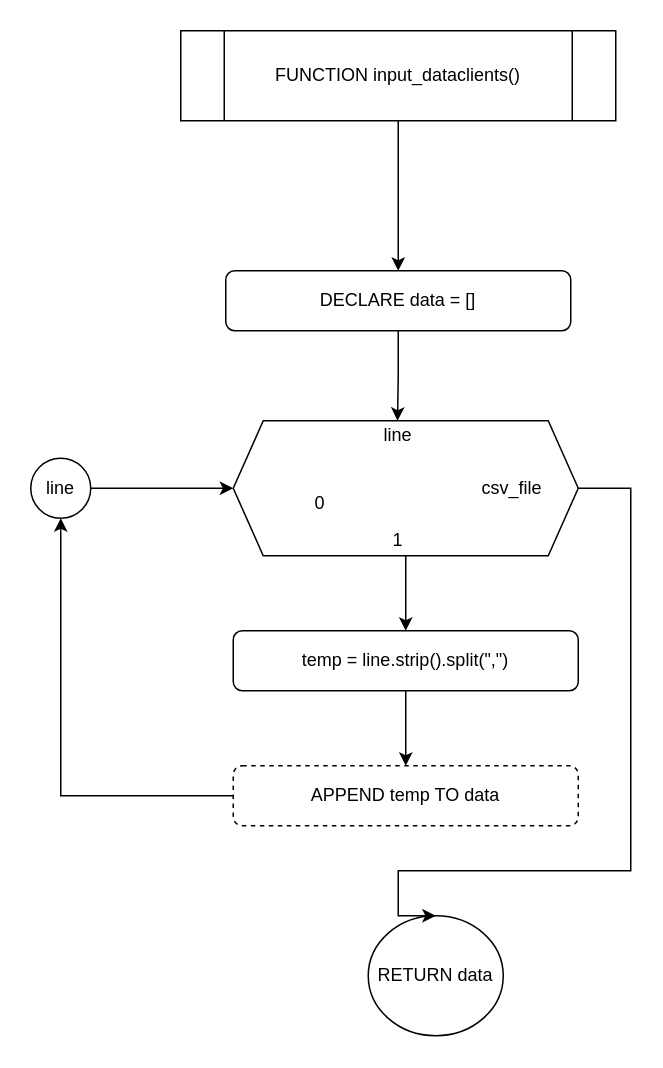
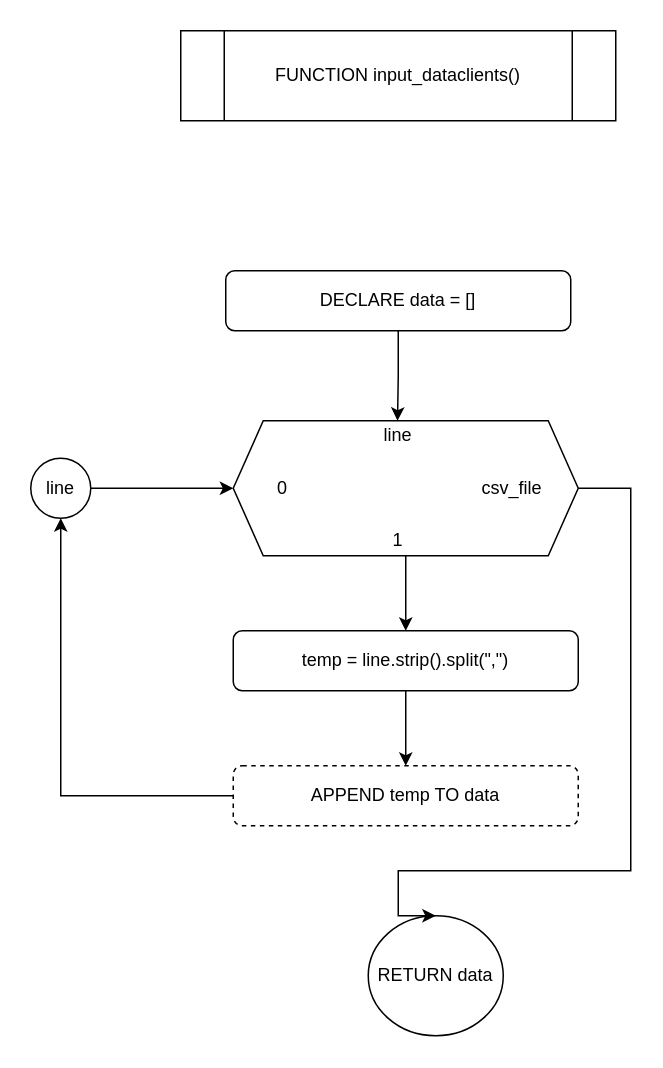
  <mxCell id="0" />
  <mxCell id="1" parent="0" />
- <mxCell id="2" style="edgeStyle=orthogonalEdgeStyle;rounded=0;orthogonalLoop=1;jettySize=auto;html=1;entryX=0.5;entryY=0;entryDx=0;entryDy=0;" edge="1" parent="1" source="3" target="6"><mxGeometry relative="1" as="geometry" /></mxCell>
  <mxCell id="3" value="FUNCTION input_dataclients()" style="shape=process;whiteSpace=wrap;html=1;backgroundOutline=1;" parent="1" vertex="1"><mxGeometry x="120" y="20" width="290" height="60" as="geometry" /></mxCell>
  <mxCell id="4" value="RETURN data" style="ellipse;whiteSpace=wrap;html=1;" parent="1" vertex="1"><mxGeometry x="245" y="610" width="90" height="80" as="geometry" /></mxCell>
  <mxCell id="5" style="edgeStyle=orthogonalEdgeStyle;rounded=0;orthogonalLoop=1;jettySize=auto;html=1;entryX=0.5;entryY=0;entryDx=0;entryDy=0;" edge="1" parent="1" source="6" target="9"><mxGeometry relative="1" as="geometry" /></mxCell>
  <mxCell id="6" value="DECLARE data = []" style="rounded=1;whiteSpace=wrap;html=1;" vertex="1" parent="1"><mxGeometry x="150" y="180" width="230" height="40" as="geometry" /></mxCell>
  <mxCell id="7" value="" style="group" vertex="1" connectable="0" parent="1"><mxGeometry x="155" y="280" width="230" height="90" as="geometry" /></mxCell>
  <mxCell id="8" value="" style="shape=hexagon;perimeter=hexagonPerimeter2;whiteSpace=wrap;html=1;fixedSize=1;" vertex="1" parent="7"><mxGeometry width="230.0" height="90" as="geometry" /></mxCell>
  <mxCell id="9" value="line" style="text;html=1;strokeColor=none;fillColor=none;align=center;verticalAlign=middle;whiteSpace=wrap;rounded=0;" vertex="1" parent="7"><mxGeometry x="87.619" width="43.81" height="20" as="geometry" /></mxCell>
- <mxCell id="10" value="0" style="text;html=1;strokeColor=none;fillColor=none;align=center;verticalAlign=middle;whiteSpace=wrap;rounded=0;" vertex="1" parent="7"><mxGeometry x="35.952" y="45" width="43.81" height="20" as="geometry" /></mxCell>
+ <mxCell id="10" value="0" style="text;html=1;strokeColor=none;fillColor=none;align=center;verticalAlign=middle;whiteSpace=wrap;rounded=0;" vertex="1" parent="7"><mxGeometry x="10.952" y="35" width="43.81" height="20" as="geometry" /></mxCell>
  <mxCell id="11" value="1" style="text;html=1;strokeColor=none;fillColor=none;align=center;verticalAlign=middle;whiteSpace=wrap;rounded=0;" vertex="1" parent="7"><mxGeometry x="87.619" y="70" width="43.81" height="20" as="geometry" /></mxCell>
  <mxCell id="12" value="csv_file" style="text;html=1;strokeColor=none;fillColor=none;align=center;verticalAlign=middle;whiteSpace=wrap;rounded=0;" vertex="1" parent="7"><mxGeometry x="164.286" y="35" width="43.81" height="20" as="geometry" /></mxCell>
  <mxCell id="13" value="" style="edgeStyle=orthogonalEdgeStyle;rounded=0;orthogonalLoop=1;jettySize=auto;html=1;" edge="1" parent="1" source="14" target="16"><mxGeometry relative="1" as="geometry" /></mxCell>
  <mxCell id="14" value="temp = line.strip().split(&quot;,&quot;)" style="rounded=1;whiteSpace=wrap;html=1;" vertex="1" parent="1"><mxGeometry x="155" y="420" width="230" height="40" as="geometry" /></mxCell>
  <mxCell id="15" style="edgeStyle=orthogonalEdgeStyle;rounded=0;orthogonalLoop=1;jettySize=auto;html=1;entryX=0.5;entryY=1;entryDx=0;entryDy=0;" edge="1" parent="1" source="16" target="19"><mxGeometry relative="1" as="geometry" /></mxCell>
  <mxCell id="16" value="APPEND temp TO data" style="rounded=1;whiteSpace=wrap;html=1;dashed=1;" vertex="1" parent="1"><mxGeometry x="155" y="510" width="230" height="40" as="geometry" /></mxCell>
  <mxCell id="17" value="" style="edgeStyle=orthogonalEdgeStyle;rounded=0;orthogonalLoop=1;jettySize=auto;html=1;" edge="1" parent="1" source="8" target="14"><mxGeometry relative="1" as="geometry" /></mxCell>
  <mxCell id="18" style="edgeStyle=orthogonalEdgeStyle;rounded=0;orthogonalLoop=1;jettySize=auto;html=1;entryX=0;entryY=0.5;entryDx=0;entryDy=0;" edge="1" parent="1" source="19" target="8"><mxGeometry relative="1" as="geometry" /></mxCell>
  <mxCell id="19" value="line" style="ellipse;whiteSpace=wrap;html=1;aspect=fixed;" vertex="1" parent="1"><mxGeometry x="20" y="305" width="40" height="40" as="geometry" /></mxCell>
  <mxCell id="20" style="edgeStyle=orthogonalEdgeStyle;rounded=0;orthogonalLoop=1;jettySize=auto;html=1;entryX=0.5;entryY=0;entryDx=0;entryDy=0;" edge="1" parent="1" source="8" target="4"><mxGeometry relative="1" as="geometry"><Array as="points"><mxPoint x="420" y="325" /><mxPoint x="420" y="580" /><mxPoint x="265" y="580" /></Array></mxGeometry></mxCell>
